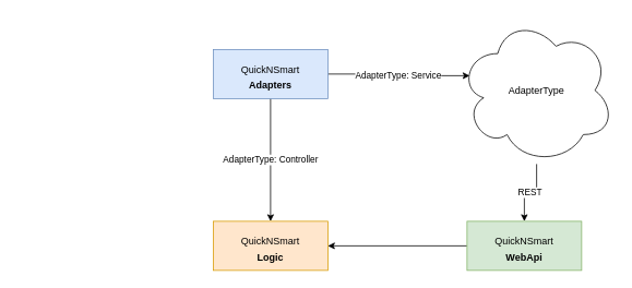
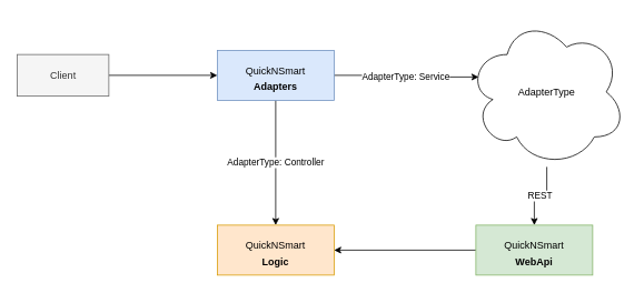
  <mxCell id="0" />
  <mxCell id="1" parent="0" />
+ <mxCell id="2" value="" style="edgeStyle=orthogonalEdgeStyle;rounded=0;orthogonalLoop=1;jettySize=auto;html=1;entryX=0;entryY=0.5;entryDx=0;entryDy=0;" edge="1" parent="1" source="3" target="6"><mxGeometry relative="1" as="geometry"><mxPoint x="210" y="90" as="targetPoint" /></mxGeometry></mxCell>
+ <mxCell id="3" value="Client" style="html=1;fillColor=#f5f5f5;strokeColor=#666666;fontColor=#333333;" vertex="1" parent="1"><mxGeometry x="20" y="65" width="110" height="50" as="geometry" /></mxCell>
  <mxCell id="4" value="AdapterType: Controller" style="edgeStyle=orthogonalEdgeStyle;rounded=0;orthogonalLoop=1;jettySize=auto;html=1;" edge="1" parent="1" source="6" target="7"><mxGeometry relative="1" as="geometry" /></mxCell>
  <mxCell id="5" value="AdapterType: Service" style="edgeStyle=orthogonalEdgeStyle;rounded=0;orthogonalLoop=1;jettySize=auto;html=1;entryX=0.07;entryY=0.4;entryDx=0;entryDy=0;entryPerimeter=0;" edge="1" parent="1" source="6" target="11"><mxGeometry relative="1" as="geometry"><mxPoint x="480" y="90" as="targetPoint" /></mxGeometry></mxCell>
  <mxCell id="6" value="&lt;p style=&quot;margin: 0px ; margin-top: 4px ; text-align: center&quot;&gt;&lt;br&gt;QuickNSmart&lt;/p&gt;&lt;p style=&quot;margin: 0px ; margin-top: 4px ; text-align: center&quot;&gt;&lt;b&gt;Adapters&lt;/b&gt;&lt;/p&gt;" style="verticalAlign=top;align=left;overflow=fill;fontSize=12;fontFamily=Helvetica;html=1;fillColor=#dae8fc;strokeColor=#6c8ebf;" vertex="1" parent="1"><mxGeometry x="260" y="60" width="140" height="60" as="geometry" /></mxCell>
  <mxCell id="7" value="&lt;p style=&quot;margin: 0px ; margin-top: 4px ; text-align: center&quot;&gt;&lt;br&gt;QuickNSmart&lt;/p&gt;&lt;p style=&quot;margin: 0px ; margin-top: 4px ; text-align: center&quot;&gt;&lt;b&gt;Logic&lt;/b&gt;&lt;/p&gt;" style="verticalAlign=top;align=left;overflow=fill;fontSize=12;fontFamily=Helvetica;html=1;fillColor=#ffe6cc;strokeColor=#d79b00;" vertex="1" parent="1"><mxGeometry x="260" y="270" width="140" height="60" as="geometry" /></mxCell>
  <mxCell id="8" value="" style="edgeStyle=orthogonalEdgeStyle;rounded=0;orthogonalLoop=1;jettySize=auto;html=1;entryX=1;entryY=0.5;entryDx=0;entryDy=0;" edge="1" parent="1" source="9" target="7"><mxGeometry relative="1" as="geometry"><mxPoint x="500" y="250" as="targetPoint" /></mxGeometry></mxCell>
  <mxCell id="9" value="&lt;p style=&quot;margin: 0px ; margin-top: 4px ; text-align: center&quot;&gt;&lt;br&gt;QuickNSmart&lt;/p&gt;&lt;p style=&quot;margin: 0px ; margin-top: 4px ; text-align: center&quot;&gt;&lt;b&gt;WebApi&lt;/b&gt;&lt;/p&gt;" style="verticalAlign=top;align=left;overflow=fill;fontSize=12;fontFamily=Helvetica;html=1;fillColor=#d5e8d4;strokeColor=#82b366;" vertex="1" parent="1"><mxGeometry x="570" y="270" width="140" height="60" as="geometry" /></mxCell>
  <mxCell id="10" value="REST" style="edgeStyle=orthogonalEdgeStyle;rounded=0;orthogonalLoop=1;jettySize=auto;html=1;entryX=0.5;entryY=0;entryDx=0;entryDy=0;" edge="1" parent="1" source="11" target="9"><mxGeometry relative="1" as="geometry"><mxPoint x="650" y="230" as="targetPoint" /></mxGeometry></mxCell>
  <mxCell id="11" value="AdapterType" style="ellipse;shape=cloud;whiteSpace=wrap;html=1;" vertex="1" parent="1"><mxGeometry x="560" y="20" width="190" height="180" as="geometry" /></mxCell>
